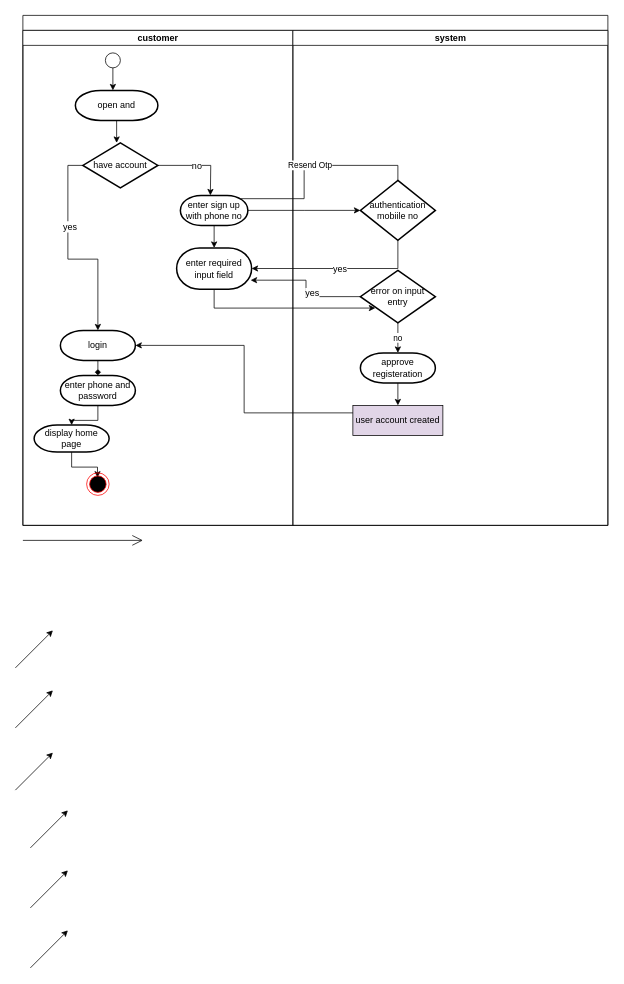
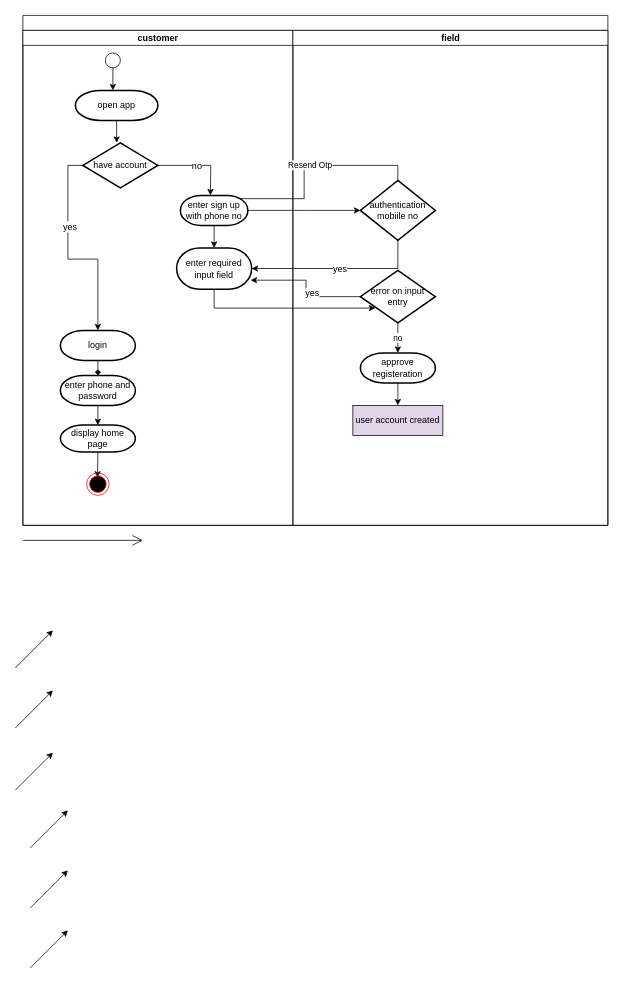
  <mxCell id="0" />
  <mxCell id="1" parent="0" />
  <mxCell id="2" value="" style="swimlane;html=1;childLayout=stackLayout;resizeParent=1;resizeParentMax=0;startSize=20;" parent="1" vertex="1"><mxGeometry x="30" y="20" width="780" height="680" as="geometry" /></mxCell>
  <mxCell id="3" value="customer" style="swimlane;html=1;startSize=20;" parent="2" vertex="1"><mxGeometry y="20" width="360" height="660" as="geometry" /></mxCell>
  <mxCell id="4" value="" style="shape=mxgraph.bpmn.shape;html=1;verticalLabelPosition=bottom;labelBackgroundColor=#ffffff;verticalAlign=top;align=center;perimeter=ellipsePerimeter;outlineConnect=0;outline=standard;symbol=general;" parent="3" vertex="1"><mxGeometry x="110" y="30" width="20" height="20" as="geometry" /></mxCell>
- <mxCell id="5" value="open and" style="strokeWidth=2;html=1;shape=mxgraph.flowchart.terminator;whiteSpace=wrap;" parent="3" vertex="1"><mxGeometry x="70" y="80" width="110" height="40" as="geometry" /></mxCell>
+ <mxCell id="5" value="open app" style="strokeWidth=2;html=1;shape=mxgraph.flowchart.terminator;whiteSpace=wrap;" parent="3" vertex="1"><mxGeometry x="70" y="80" width="110" height="40" as="geometry" /></mxCell>
  <mxCell id="6" style="edgeStyle=orthogonalEdgeStyle;rounded=0;orthogonalLoop=1;jettySize=auto;html=1;exitX=0;exitY=0.5;exitDx=0;exitDy=0;exitPerimeter=0;" parent="3" source="8" target="13" edge="1"><mxGeometry relative="1" as="geometry" /></mxCell>
  <mxCell id="7" value="yes" style="text;html=1;align=center;verticalAlign=middle;resizable=0;points=[];labelBackgroundColor=#ffffff;" parent="6" vertex="1" connectable="0"><mxGeometry x="-0.279" y="2" relative="1" as="geometry"><mxPoint as="offset" /></mxGeometry></mxCell>
  <mxCell id="8" value="have account" style="strokeWidth=2;html=1;shape=mxgraph.flowchart.decision;whiteSpace=wrap;" parent="3" vertex="1"><mxGeometry x="80" y="150" width="100" height="60" as="geometry" /></mxCell>
  <mxCell id="9" style="edgeStyle=orthogonalEdgeStyle;rounded=0;orthogonalLoop=1;jettySize=auto;html=1;exitX=0.5;exitY=1;exitDx=0;exitDy=0;exitPerimeter=0;entryX=0.5;entryY=0;entryDx=0;entryDy=0;entryPerimeter=0;" parent="3" source="10" target="11" edge="1"><mxGeometry relative="1" as="geometry" /></mxCell>
  <mxCell id="10" value="enter sign up with phone no" style="strokeWidth=2;html=1;shape=mxgraph.flowchart.terminator;whiteSpace=wrap;" parent="3" vertex="1"><mxGeometry x="210" y="220" width="90" height="40" as="geometry" /></mxCell>
  <mxCell id="11" value="enter required input field" style="strokeWidth=2;html=1;shape=mxgraph.flowchart.terminator;whiteSpace=wrap;" parent="3" vertex="1"><mxGeometry x="205" y="290" width="100" height="55" as="geometry" /></mxCell>
  <mxCell id="12" style="edgeStyle=orthogonalEdgeStyle;rounded=0;orthogonalLoop=1;jettySize=auto;html=1;exitX=0.5;exitY=1;exitDx=0;exitDy=0;exitPerimeter=0;entryX=0.5;entryY=0;entryDx=0;entryDy=0;entryPerimeter=0;endArrow=diamond;" parent="3" source="13" target="15" edge="1"><mxGeometry relative="1" as="geometry" /></mxCell>
  <mxCell id="13" value="login" style="strokeWidth=2;html=1;shape=mxgraph.flowchart.terminator;whiteSpace=wrap;" parent="3" vertex="1"><mxGeometry x="50" y="400" width="100" height="40" as="geometry" /></mxCell>
  <mxCell id="14" style="edgeStyle=orthogonalEdgeStyle;rounded=0;orthogonalLoop=1;jettySize=auto;html=1;exitX=0.5;exitY=1;exitDx=0;exitDy=0;exitPerimeter=0;entryX=0.5;entryY=0;entryDx=0;entryDy=0;entryPerimeter=0;" parent="3" source="15" target="17" edge="1"><mxGeometry relative="1" as="geometry" /></mxCell>
  <mxCell id="15" value="enter phone and password" style="strokeWidth=2;html=1;shape=mxgraph.flowchart.terminator;whiteSpace=wrap;" parent="3" vertex="1"><mxGeometry x="50" y="460" width="100" height="40" as="geometry" /></mxCell>
  <mxCell id="16" style="edgeStyle=orthogonalEdgeStyle;rounded=0;orthogonalLoop=1;jettySize=auto;html=1;exitX=0.5;exitY=1;exitDx=0;exitDy=0;exitPerimeter=0;entryX=0.483;entryY=0.211;entryDx=0;entryDy=0;entryPerimeter=0;" parent="3" source="17" target="18" edge="1"><mxGeometry relative="1" as="geometry" /></mxCell>
- <mxCell id="17" value="display home page" style="strokeWidth=2;html=1;shape=mxgraph.flowchart.terminator;whiteSpace=wrap;" parent="3" vertex="1"><mxGeometry x="15" y="526.33" width="100" height="36" as="geometry" /></mxCell>
+ <mxCell id="17" value="display home page" style="strokeWidth=2;html=1;shape=mxgraph.flowchart.terminator;whiteSpace=wrap;" parent="3" vertex="1"><mxGeometry x="50" y="526.33" width="100" height="36" as="geometry" /></mxCell>
  <mxCell id="18" value="" style="ellipse;html=1;shape=endState;fillColor=#000000;strokeColor=#ff0000;" parent="3" vertex="1"><mxGeometry x="85" y="590" width="30" height="30" as="geometry" /></mxCell>
- <mxCell id="19" value="system" style="swimlane;html=1;startSize=20;" parent="2" vertex="1"><mxGeometry x="360" y="20" width="420" height="660" as="geometry" /></mxCell>
+ <mxCell id="19" value="field" style="swimlane;html=1;startSize=20;" parent="2" vertex="1"><mxGeometry x="360" y="20" width="420" height="660" as="geometry" /></mxCell>
  <mxCell id="20" value="authentication mobiile no" style="strokeWidth=2;html=1;shape=mxgraph.flowchart.decision;whiteSpace=wrap;" parent="19" vertex="1"><mxGeometry x="90" y="200" width="100" height="80" as="geometry" /></mxCell>
  <mxCell id="21" value="no" style="edgeStyle=orthogonalEdgeStyle;rounded=0;orthogonalLoop=1;jettySize=auto;html=1;exitX=0.5;exitY=1;exitDx=0;exitDy=0;exitPerimeter=0;entryX=0.5;entryY=0;entryDx=0;entryDy=0;entryPerimeter=0;" parent="19" source="22" target="24" edge="1"><mxGeometry relative="1" as="geometry" /></mxCell>
  <mxCell id="22" value="error on input entry" style="strokeWidth=2;html=1;shape=mxgraph.flowchart.decision;whiteSpace=wrap;" parent="19" vertex="1"><mxGeometry x="90" y="320" width="100" height="70" as="geometry" /></mxCell>
  <mxCell id="23" style="edgeStyle=orthogonalEdgeStyle;rounded=0;orthogonalLoop=1;jettySize=auto;html=1;exitX=0.5;exitY=1;exitDx=0;exitDy=0;exitPerimeter=0;entryX=0.5;entryY=0;entryDx=0;entryDy=0;" parent="19" source="24" target="25" edge="1"><mxGeometry relative="1" as="geometry"><Array as="points"><mxPoint x="140" y="470" /><mxPoint x="140" y="470" /></Array></mxGeometry></mxCell>
  <mxCell id="24" value="approve registeration" style="strokeWidth=2;html=1;shape=mxgraph.flowchart.terminator;whiteSpace=wrap;" parent="19" vertex="1"><mxGeometry x="90" y="430" width="100" height="40" as="geometry" /></mxCell>
  <mxCell id="25" value="user account created" style="rounded=0;whiteSpace=wrap;html=1;fillColor=#e1d5e7;" parent="19" vertex="1"><mxGeometry x="80" y="500" width="120" height="40" as="geometry" /></mxCell>
  <mxCell id="26" value="Resend Otp" style="edgeStyle=orthogonalEdgeStyle;rounded=0;orthogonalLoop=1;jettySize=auto;html=1;exitX=0.5;exitY=0;exitDx=0;exitDy=0;exitPerimeter=0;entryX=0.89;entryY=0.11;entryDx=0;entryDy=0;entryPerimeter=0;endArrow=none;" parent="2" source="20" target="10" edge="1"><mxGeometry relative="1" as="geometry"><mxPoint x="270" y="180" as="targetPoint" /><Array as="points"><mxPoint x="500" y="200" /><mxPoint x="375" y="200" /><mxPoint x="375" y="245" /></Array></mxGeometry></mxCell>
  <mxCell id="27" style="edgeStyle=orthogonalEdgeStyle;rounded=0;orthogonalLoop=1;jettySize=auto;html=1;exitX=0.5;exitY=1;exitDx=0;exitDy=0;exitPerimeter=0;entryX=1;entryY=0.5;entryDx=0;entryDy=0;entryPerimeter=0;" parent="2" source="20" target="11" edge="1"><mxGeometry relative="1" as="geometry" /></mxCell>
  <mxCell id="28" value="yes" style="text;html=1;align=center;verticalAlign=middle;resizable=0;points=[];labelBackgroundColor=#ffffff;" parent="27" vertex="1" connectable="0"><mxGeometry x="-0.015" relative="1" as="geometry"><mxPoint as="offset" /></mxGeometry></mxCell>
  <mxCell id="29" style="edgeStyle=orthogonalEdgeStyle;rounded=0;orthogonalLoop=1;jettySize=auto;html=1;exitX=0;exitY=0.5;exitDx=0;exitDy=0;exitPerimeter=0;entryX=0.987;entryY=0.783;entryDx=0;entryDy=0;entryPerimeter=0;" parent="2" source="22" target="11" edge="1"><mxGeometry relative="1" as="geometry" /></mxCell>
  <mxCell id="30" value="yes" style="text;html=1;align=center;verticalAlign=middle;resizable=0;points=[];labelBackgroundColor=#ffffff;" parent="29" vertex="1" connectable="0"><mxGeometry x="-0.222" y="-5" relative="1" as="geometry"><mxPoint as="offset" /></mxGeometry></mxCell>
- <mxCell id="31" style="edgeStyle=orthogonalEdgeStyle;rounded=0;orthogonalLoop=1;jettySize=auto;html=1;exitX=0;exitY=0.25;exitDx=0;exitDy=0;entryX=1;entryY=0.5;entryDx=0;entryDy=0;entryPerimeter=0;" parent="2" source="25" target="13" edge="1"><mxGeometry relative="1" as="geometry"><mxPoint x="290" y="420.0" as="targetPoint" /></mxGeometry></mxCell>
  <mxCell id="32" style="edgeStyle=orthogonalEdgeStyle;rounded=0;orthogonalLoop=1;jettySize=auto;html=1;exitX=0.5;exitY=1;exitDx=0;exitDy=0;exitPerimeter=0;entryX=0.199;entryY=0.718;entryDx=0;entryDy=0;entryPerimeter=0;" edge="1" parent="2" source="11" target="22"><mxGeometry relative="1" as="geometry" /></mxCell>
  <mxCell id="33" value="" style="endArrow=open;endFill=1;endSize=12;html=1;" parent="1" edge="1"><mxGeometry width="160" relative="1" as="geometry"><mxPoint x="30" y="720" as="sourcePoint" /><mxPoint x="190" y="720" as="targetPoint" /></mxGeometry></mxCell>
  <mxCell id="34" style="edgeStyle=orthogonalEdgeStyle;rounded=0;orthogonalLoop=1;jettySize=auto;html=1;exitX=0.5;exitY=1;exitDx=0;exitDy=0;" parent="1" source="4" edge="1"><mxGeometry relative="1" as="geometry"><mxPoint x="150" y="120" as="targetPoint" /></mxGeometry></mxCell>
  <mxCell id="35" style="edgeStyle=orthogonalEdgeStyle;rounded=0;orthogonalLoop=1;jettySize=auto;html=1;exitX=0.5;exitY=1;exitDx=0;exitDy=0;exitPerimeter=0;" parent="1" source="5" edge="1"><mxGeometry relative="1" as="geometry"><mxPoint x="155" y="190" as="targetPoint" /></mxGeometry></mxCell>
  <mxCell id="36" value="" style="endArrow=classic;html=1;" parent="1" edge="1"><mxGeometry width="50" height="50" relative="1" as="geometry"><mxPoint x="20" y="890" as="sourcePoint" /><mxPoint x="70" y="840" as="targetPoint" /></mxGeometry></mxCell>
  <mxCell id="37" style="edgeStyle=orthogonalEdgeStyle;rounded=0;orthogonalLoop=1;jettySize=auto;html=1;exitX=1;exitY=0.5;exitDx=0;exitDy=0;exitPerimeter=0;" parent="1" source="8" edge="1"><mxGeometry relative="1" as="geometry"><mxPoint x="280" y="260" as="targetPoint" /></mxGeometry></mxCell>
  <mxCell id="38" value="no" style="text;html=1;align=center;verticalAlign=middle;resizable=0;points=[];labelBackgroundColor=#ffffff;" parent="37" vertex="1" connectable="0"><mxGeometry x="-0.073" relative="1" as="geometry"><mxPoint as="offset" /></mxGeometry></mxCell>
  <mxCell id="39" value="" style="endArrow=classic;html=1;" parent="1" edge="1"><mxGeometry width="50" height="50" relative="1" as="geometry"><mxPoint x="20" y="970" as="sourcePoint" /><mxPoint x="70" y="920" as="targetPoint" /></mxGeometry></mxCell>
  <mxCell id="40" style="edgeStyle=orthogonalEdgeStyle;rounded=0;orthogonalLoop=1;jettySize=auto;html=1;exitX=1;exitY=0.5;exitDx=0;exitDy=0;exitPerimeter=0;" parent="1" source="10" edge="1"><mxGeometry relative="1" as="geometry"><mxPoint x="480" y="280" as="targetPoint" /></mxGeometry></mxCell>
  <mxCell id="41" value="" style="endArrow=classic;html=1;" parent="1" edge="1"><mxGeometry width="50" height="50" relative="1" as="geometry"><mxPoint x="20" y="1053" as="sourcePoint" /><mxPoint x="70" y="1003" as="targetPoint" /></mxGeometry></mxCell>
  <mxCell id="42" value="" style="endArrow=classic;html=1;" parent="1" edge="1"><mxGeometry width="50" height="50" relative="1" as="geometry"><mxPoint x="40" y="1130" as="sourcePoint" /><mxPoint x="90" y="1080" as="targetPoint" /></mxGeometry></mxCell>
  <mxCell id="43" value="" style="endArrow=classic;html=1;" parent="1" edge="1"><mxGeometry width="50" height="50" relative="1" as="geometry"><mxPoint x="40" y="1210" as="sourcePoint" /><mxPoint x="90" y="1160" as="targetPoint" /></mxGeometry></mxCell>
  <mxCell id="44" value="" style="endArrow=classic;html=1;" parent="1" edge="1"><mxGeometry width="50" height="50" relative="1" as="geometry"><mxPoint x="40" y="1290" as="sourcePoint" /><mxPoint x="90" y="1240" as="targetPoint" /></mxGeometry></mxCell>
